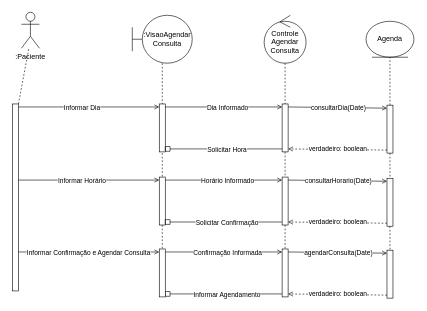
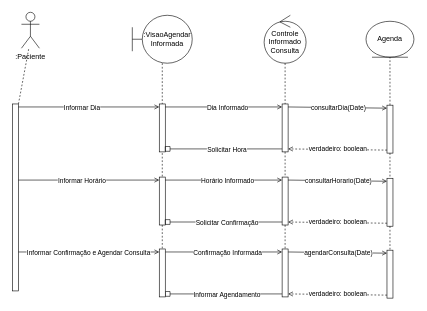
  <mxCell id="0" />
  <mxCell id="1" parent="0" />
  <mxCell id="2" style="rounded=0;orthogonalLoop=1;jettySize=auto;html=1;dashed=1;endArrow=none;endFill=0;textShadow=0;labelBackgroundColor=light-dark(default, #ffffff);" parent="1" source="3" target="4" edge="1"><mxGeometry relative="1" as="geometry" /></mxCell>
  <mxCell id="3" value="" style="html=1;points=[[0,0,0,0,5],[0,1,0,0,-5],[1,0,0,0,5],[1,1,0,0,-5]];perimeter=orthogonalPerimeter;outlineConnect=0;targetShapes=umlLifeline;portConstraint=eastwest;newEdgeStyle={&quot;curved&quot;:0,&quot;rounded&quot;:0};" parent="1" vertex="1"><mxGeometry x="20" y="173" width="10" height="312" as="geometry" /></mxCell>
  <mxCell id="4" value="&lt;span style=&quot;&quot;&gt;:Paciente&lt;/span&gt;" style="shape=umlActor;verticalLabelPosition=bottom;verticalAlign=top;html=1;labelBackgroundColor=none;labelBorderColor=none;textShadow=0;whiteSpace=wrap;" parent="1" vertex="1"><mxGeometry x="35" y="20" width="30" height="60" as="geometry" /></mxCell>
- <mxCell id="5" value=":VisaoAgendar&lt;div&gt;Consulta&lt;/div&gt;" style="shape=umlBoundary;whiteSpace=wrap;html=1;" parent="1" vertex="1"><mxGeometry x="220" y="25" width="100" height="80" as="geometry" /></mxCell>
+ <mxCell id="5" value=":VisaoAgendar&lt;div&gt;Informada&lt;/div&gt;" style="shape=umlBoundary;whiteSpace=wrap;html=1;" parent="1" vertex="1"><mxGeometry x="220" y="25" width="100" height="80" as="geometry" /></mxCell>
  <mxCell id="6" value="" style="html=1;points=[[0,0,0,0,5],[0,1,0,0,-5],[1,0,0,0,5],[1,1,0,0,-5]];perimeter=orthogonalPerimeter;outlineConnect=0;targetShapes=umlLifeline;portConstraint=eastwest;newEdgeStyle={&quot;curved&quot;:0,&quot;rounded&quot;:0};" parent="1" vertex="1"><mxGeometry x="265" y="173" width="10" height="80" as="geometry" /></mxCell>
  <mxCell id="7" value="" style="orthogonalLoop=1;jettySize=auto;html=1;rounded=0;endArrow=none;endFill=0;dashed=1;" edge="1" parent="1" source="5" target="6"><mxGeometry width="80" relative="1" as="geometry"><mxPoint x="260" y="95" as="sourcePoint" /><mxPoint x="340" y="95" as="targetPoint" /></mxGeometry></mxCell>
- <mxCell id="8" value="Controle&lt;div&gt;Agendar&lt;div&gt;Consulta&lt;/div&gt;&lt;/div&gt;" style="ellipse;shape=umlControl;whiteSpace=wrap;html=1;" vertex="1" parent="1"><mxGeometry x="440" y="25" width="70" height="80" as="geometry" /></mxCell>
+ <mxCell id="8" value="Controle&lt;div&gt;Informado&lt;div&gt;Consulta&lt;/div&gt;&lt;/div&gt;" style="ellipse;shape=umlControl;whiteSpace=wrap;html=1;" vertex="1" parent="1"><mxGeometry x="440" y="25" width="70" height="80" as="geometry" /></mxCell>
  <mxCell id="9" value="Agenda" style="ellipse;shape=umlEntity;whiteSpace=wrap;html=1;" vertex="1" parent="1"><mxGeometry x="610" y="35" width="80" height="60" as="geometry" /></mxCell>
  <mxCell id="10" value="" style="html=1;points=[[0,0,0,0,5],[0,1,0,0,-5],[1,0,0,0,5],[1,1,0,0,-5]];perimeter=orthogonalPerimeter;outlineConnect=0;targetShapes=umlLifeline;portConstraint=eastwest;newEdgeStyle={&quot;curved&quot;:0,&quot;rounded&quot;:0};" vertex="1" parent="1"><mxGeometry x="470" y="173" width="10" height="80" as="geometry" /></mxCell>
  <mxCell id="11" value="" style="orthogonalLoop=1;jettySize=auto;html=1;rounded=0;endArrow=none;endFill=0;dashed=1;" edge="1" parent="1" source="8" target="10"><mxGeometry width="80" relative="1" as="geometry"><mxPoint x="420" y="125" as="sourcePoint" /><mxPoint x="500" y="125" as="targetPoint" /></mxGeometry></mxCell>
  <mxCell id="12" value="" style="html=1;points=[[0,0,0,0,5],[0,1,0,0,-5],[1,0,0,0,5],[1,1,0,0,-5]];perimeter=orthogonalPerimeter;outlineConnect=0;targetShapes=umlLifeline;portConstraint=eastwest;newEdgeStyle={&quot;curved&quot;:0,&quot;rounded&quot;:0};" vertex="1" parent="1"><mxGeometry x="645" y="175" width="10" height="80" as="geometry" /></mxCell>
  <mxCell id="13" value="" style="edgeStyle=none;orthogonalLoop=1;jettySize=auto;html=1;rounded=0;dashed=1;endArrow=none;endFill=0;" edge="1" parent="1" source="12" target="9"><mxGeometry width="80" relative="1" as="geometry"><mxPoint x="360" y="235" as="sourcePoint" /><mxPoint x="440" y="235" as="targetPoint" /><Array as="points" /></mxGeometry></mxCell>
  <mxCell id="14" value="" style="edgeStyle=none;orthogonalLoop=1;jettySize=auto;html=1;rounded=0;entryX=0;entryY=0;entryDx=0;entryDy=5;entryPerimeter=0;exitX=1;exitY=0;exitDx=0;exitDy=5;exitPerimeter=0;endArrow=open;endFill=0;" edge="1" parent="1" source="3" target="6"><mxGeometry width="80" relative="1" as="geometry"><mxPoint x="180" y="215" as="sourcePoint" /><mxPoint x="260" y="215" as="targetPoint" /><Array as="points" /></mxGeometry></mxCell>
  <mxCell id="15" value="Informar Dia" style="edgeLabel;html=1;align=center;verticalAlign=middle;resizable=0;points=[];" vertex="1" connectable="0" parent="14"><mxGeometry x="-0.248" relative="1" as="geometry"><mxPoint x="17" as="offset" /></mxGeometry></mxCell>
  <mxCell id="16" value="" style="edgeStyle=none;orthogonalLoop=1;jettySize=auto;html=1;rounded=0;entryX=0;entryY=0;entryDx=0;entryDy=5;entryPerimeter=0;exitX=1;exitY=0;exitDx=0;exitDy=5;exitPerimeter=0;endArrow=open;endFill=0;" edge="1" parent="1" source="6" target="10"><mxGeometry width="80" relative="1" as="geometry"><mxPoint x="285" y="187" as="sourcePoint" /><mxPoint x="440" y="185" as="targetPoint" /><Array as="points" /></mxGeometry></mxCell>
  <mxCell id="17" value="Dia Informado" style="edgeLabel;html=1;align=center;verticalAlign=middle;resizable=0;points=[];" vertex="1" connectable="0" parent="16"><mxGeometry x="-0.248" relative="1" as="geometry"><mxPoint x="30" as="offset" /></mxGeometry></mxCell>
  <mxCell id="18" value="" style="edgeStyle=none;orthogonalLoop=1;jettySize=auto;html=1;rounded=0;entryX=0;entryY=0;entryDx=0;entryDy=5;entryPerimeter=0;exitX=1;exitY=0;exitDx=0;exitDy=5;exitPerimeter=0;endArrow=open;endFill=0;" edge="1" parent="1" source="10" target="12"><mxGeometry width="80" relative="1" as="geometry"><mxPoint x="490" y="205" as="sourcePoint" /><mxPoint x="685" y="205" as="targetPoint" /><Array as="points" /></mxGeometry></mxCell>
  <mxCell id="19" value="consultarDia(Date)" style="edgeLabel;html=1;align=center;verticalAlign=middle;resizable=0;points=[];" vertex="1" connectable="0" parent="18"><mxGeometry x="-0.248" relative="1" as="geometry"><mxPoint x="22" as="offset" /></mxGeometry></mxCell>
  <mxCell id="20" value="" style="edgeStyle=none;orthogonalLoop=1;jettySize=auto;html=1;rounded=0;entryX=1;entryY=1;entryDx=0;entryDy=-5;entryPerimeter=0;exitX=0;exitY=1;exitDx=0;exitDy=-5;exitPerimeter=0;endArrow=open;endFill=0;dashed=1;" edge="1" parent="1" source="12" target="10"><mxGeometry width="80" relative="1" as="geometry"><mxPoint x="540" y="215" as="sourcePoint" /><mxPoint x="620" y="215" as="targetPoint" /><Array as="points" /></mxGeometry></mxCell>
  <mxCell id="21" value="verdadeiro: boolean" style="edgeLabel;html=1;align=center;verticalAlign=middle;resizable=0;points=[];" vertex="1" connectable="0" parent="20"><mxGeometry x="0.172" y="2" relative="1" as="geometry"><mxPoint x="15" y="-3" as="offset" /></mxGeometry></mxCell>
  <mxCell id="22" value="" style="edgeStyle=none;orthogonalLoop=1;jettySize=auto;html=1;rounded=0;entryX=1;entryY=1;entryDx=0;entryDy=-5;entryPerimeter=0;exitX=0;exitY=1;exitDx=0;exitDy=-5;exitPerimeter=0;endArrow=box;endFill=0;" edge="1" parent="1" source="10" target="6"><mxGeometry width="80" relative="1" as="geometry"><mxPoint x="285" y="188" as="sourcePoint" /><mxPoint x="480" y="188" as="targetPoint" /><Array as="points" /></mxGeometry></mxCell>
  <mxCell id="23" value="Solicitar Hora" style="edgeLabel;html=1;align=center;verticalAlign=middle;resizable=0;points=[];" vertex="1" connectable="0" parent="22"><mxGeometry x="-0.248" relative="1" as="geometry"><mxPoint x="-20" as="offset" /></mxGeometry></mxCell>
  <mxCell id="24" value="" style="html=1;points=[[0,0,0,0,5],[0,1,0,0,-5],[1,0,0,0,5],[1,1,0,0,-5]];perimeter=orthogonalPerimeter;outlineConnect=0;targetShapes=umlLifeline;portConstraint=eastwest;newEdgeStyle={&quot;curved&quot;:0,&quot;rounded&quot;:0};" vertex="1" parent="1"><mxGeometry x="265" y="295" width="10" height="80" as="geometry" /></mxCell>
  <mxCell id="25" value="" style="html=1;points=[[0,0,0,0,5],[0,1,0,0,-5],[1,0,0,0,5],[1,1,0,0,-5]];perimeter=orthogonalPerimeter;outlineConnect=0;targetShapes=umlLifeline;portConstraint=eastwest;newEdgeStyle={&quot;curved&quot;:0,&quot;rounded&quot;:0};" vertex="1" parent="1"><mxGeometry x="470" y="295" width="10" height="80" as="geometry" /></mxCell>
  <mxCell id="26" value="" style="html=1;points=[[0,0,0,0,5],[0,1,0,0,-5],[1,0,0,0,5],[1,1,0,0,-5]];perimeter=orthogonalPerimeter;outlineConnect=0;targetShapes=umlLifeline;portConstraint=eastwest;newEdgeStyle={&quot;curved&quot;:0,&quot;rounded&quot;:0};" vertex="1" parent="1"><mxGeometry x="645" y="297" width="10" height="80" as="geometry" /></mxCell>
  <mxCell id="27" value="" style="edgeStyle=none;orthogonalLoop=1;jettySize=auto;html=1;rounded=0;entryX=0;entryY=0;entryDx=0;entryDy=5;entryPerimeter=0;exitX=1;exitY=0;exitDx=0;exitDy=5;exitPerimeter=0;endArrow=open;endFill=0;" edge="1" source="24" target="25" parent="1"><mxGeometry width="80" relative="1" as="geometry"><mxPoint x="285" y="309" as="sourcePoint" /><mxPoint x="440" y="307" as="targetPoint" /><Array as="points" /></mxGeometry></mxCell>
  <mxCell id="28" value="Horário Informado" style="edgeLabel;html=1;align=center;verticalAlign=middle;resizable=0;points=[];" vertex="1" connectable="0" parent="27"><mxGeometry x="-0.248" relative="1" as="geometry"><mxPoint x="30" as="offset" /></mxGeometry></mxCell>
  <mxCell id="29" value="" style="edgeStyle=none;orthogonalLoop=1;jettySize=auto;html=1;rounded=0;entryX=0;entryY=0;entryDx=0;entryDy=5;entryPerimeter=0;exitX=1;exitY=0;exitDx=0;exitDy=5;exitPerimeter=0;endArrow=open;endFill=0;" edge="1" source="25" target="26" parent="1"><mxGeometry width="80" relative="1" as="geometry"><mxPoint x="490" y="327" as="sourcePoint" /><mxPoint x="685" y="327" as="targetPoint" /><Array as="points" /></mxGeometry></mxCell>
  <mxCell id="30" value="consultarHorario(Date)" style="edgeLabel;html=1;align=center;verticalAlign=middle;resizable=0;points=[];" vertex="1" connectable="0" parent="29"><mxGeometry x="-0.248" relative="1" as="geometry"><mxPoint x="22" as="offset" /></mxGeometry></mxCell>
  <mxCell id="31" value="" style="edgeStyle=none;orthogonalLoop=1;jettySize=auto;html=1;rounded=0;entryX=1;entryY=1;entryDx=0;entryDy=-5;entryPerimeter=0;exitX=0;exitY=1;exitDx=0;exitDy=-5;exitPerimeter=0;endArrow=open;endFill=0;dashed=1;" edge="1" source="26" target="25" parent="1"><mxGeometry width="80" relative="1" as="geometry"><mxPoint x="540" y="337" as="sourcePoint" /><mxPoint x="620" y="337" as="targetPoint" /><Array as="points" /></mxGeometry></mxCell>
  <mxCell id="32" value="verdadeiro: boolean" style="edgeLabel;html=1;align=center;verticalAlign=middle;resizable=0;points=[];" vertex="1" connectable="0" parent="31"><mxGeometry x="0.172" y="2" relative="1" as="geometry"><mxPoint x="15" y="-3" as="offset" /></mxGeometry></mxCell>
  <mxCell id="33" value="" style="edgeStyle=none;orthogonalLoop=1;jettySize=auto;html=1;rounded=0;entryX=1;entryY=1;entryDx=0;entryDy=-5;entryPerimeter=0;exitX=0;exitY=1;exitDx=0;exitDy=-5;exitPerimeter=0;endArrow=box;endFill=0;" edge="1" source="25" target="24" parent="1"><mxGeometry width="80" relative="1" as="geometry"><mxPoint x="285" y="310" as="sourcePoint" /><mxPoint x="480" y="310" as="targetPoint" /><Array as="points" /></mxGeometry></mxCell>
  <mxCell id="34" value="Solicitar Confirmação" style="edgeLabel;html=1;align=center;verticalAlign=middle;resizable=0;points=[];" vertex="1" connectable="0" parent="33"><mxGeometry x="-0.248" relative="1" as="geometry"><mxPoint x="-20" as="offset" /></mxGeometry></mxCell>
  <mxCell id="35" value="" style="edgeStyle=none;orthogonalLoop=1;jettySize=auto;html=1;rounded=0;entryX=0;entryY=0;entryDx=0;entryDy=5;entryPerimeter=0;endArrow=open;endFill=0;" edge="1" parent="1" source="3" target="24"><mxGeometry width="80" relative="1" as="geometry"><mxPoint x="120" y="188" as="sourcePoint" /><mxPoint x="275" y="188" as="targetPoint" /><Array as="points" /></mxGeometry></mxCell>
  <mxCell id="36" value="Informar Horário" style="edgeLabel;html=1;align=center;verticalAlign=middle;resizable=0;points=[];" vertex="1" connectable="0" parent="35"><mxGeometry x="-0.248" relative="1" as="geometry"><mxPoint x="17" as="offset" /></mxGeometry></mxCell>
  <mxCell id="37" value="" style="edgeStyle=none;orthogonalLoop=1;jettySize=auto;html=1;rounded=0;entryX=0;entryY=0;entryDx=0;entryDy=5;entryPerimeter=0;exitX=1;exitY=0;exitDx=0;exitDy=5;exitPerimeter=0;endArrow=open;endFill=0;" edge="1" source="47" target="48" parent="1"><mxGeometry width="80" relative="1" as="geometry"><mxPoint x="285" y="429" as="sourcePoint" /><mxPoint x="440" y="427" as="targetPoint" /><Array as="points" /></mxGeometry></mxCell>
  <mxCell id="38" value="Confirmação Informada" style="edgeLabel;html=1;align=center;verticalAlign=middle;resizable=0;points=[];" vertex="1" connectable="0" parent="37"><mxGeometry x="-0.248" relative="1" as="geometry"><mxPoint x="30" as="offset" /></mxGeometry></mxCell>
  <mxCell id="39" value="" style="edgeStyle=none;orthogonalLoop=1;jettySize=auto;html=1;rounded=0;entryX=0;entryY=0;entryDx=0;entryDy=5;entryPerimeter=0;exitX=1;exitY=0;exitDx=0;exitDy=5;exitPerimeter=0;endArrow=open;endFill=0;" edge="1" source="48" target="49" parent="1"><mxGeometry width="80" relative="1" as="geometry"><mxPoint x="490" y="447" as="sourcePoint" /><mxPoint x="685" y="447" as="targetPoint" /><Array as="points" /></mxGeometry></mxCell>
  <mxCell id="40" value="agendarConsulta(Date)" style="edgeLabel;html=1;align=center;verticalAlign=middle;resizable=0;points=[];" vertex="1" connectable="0" parent="39"><mxGeometry x="-0.248" relative="1" as="geometry"><mxPoint x="22" as="offset" /></mxGeometry></mxCell>
  <mxCell id="41" value="" style="edgeStyle=none;orthogonalLoop=1;jettySize=auto;html=1;rounded=0;entryX=1;entryY=1;entryDx=0;entryDy=-5;entryPerimeter=0;exitX=0;exitY=1;exitDx=0;exitDy=-5;exitPerimeter=0;endArrow=open;endFill=0;dashed=1;" edge="1" source="49" target="48" parent="1"><mxGeometry width="80" relative="1" as="geometry"><mxPoint x="540" y="457" as="sourcePoint" /><mxPoint x="620" y="457" as="targetPoint" /><Array as="points" /></mxGeometry></mxCell>
  <mxCell id="42" value="verdadeiro: boolean" style="edgeLabel;html=1;align=center;verticalAlign=middle;resizable=0;points=[];" vertex="1" connectable="0" parent="41"><mxGeometry x="0.172" y="2" relative="1" as="geometry"><mxPoint x="15" y="-3" as="offset" /></mxGeometry></mxCell>
  <mxCell id="43" value="" style="edgeStyle=none;orthogonalLoop=1;jettySize=auto;html=1;rounded=0;entryX=1;entryY=1;entryDx=0;entryDy=-5;entryPerimeter=0;exitX=0;exitY=1;exitDx=0;exitDy=-5;exitPerimeter=0;endArrow=box;endFill=0;" edge="1" source="48" target="47" parent="1"><mxGeometry width="80" relative="1" as="geometry"><mxPoint x="285" y="430" as="sourcePoint" /><mxPoint x="480" y="430" as="targetPoint" /><Array as="points" /></mxGeometry></mxCell>
  <mxCell id="44" value="Informar Agendamento" style="edgeLabel;html=1;align=center;verticalAlign=middle;resizable=0;points=[];" vertex="1" connectable="0" parent="43"><mxGeometry x="-0.248" relative="1" as="geometry"><mxPoint x="-20" as="offset" /></mxGeometry></mxCell>
  <mxCell id="45" value="" style="edgeStyle=none;orthogonalLoop=1;jettySize=auto;html=1;rounded=0;entryX=0;entryY=0;entryDx=0;entryDy=5;entryPerimeter=0;endArrow=open;endFill=0;" edge="1" target="47" parent="1" source="3"><mxGeometry width="80" relative="1" as="geometry"><mxPoint x="110" y="420" as="sourcePoint" /><mxPoint x="275" y="308" as="targetPoint" /><Array as="points" /></mxGeometry></mxCell>
  <mxCell id="46" value="Informar Confirmação e Agendar Consulta" style="edgeLabel;html=1;align=center;verticalAlign=middle;resizable=0;points=[];" vertex="1" connectable="0" parent="45"><mxGeometry x="-0.248" relative="1" as="geometry"><mxPoint x="28" as="offset" /></mxGeometry></mxCell>
  <mxCell id="47" value="" style="html=1;points=[[0,0,0,0,5],[0,1,0,0,-5],[1,0,0,0,5],[1,1,0,0,-5]];perimeter=orthogonalPerimeter;outlineConnect=0;targetShapes=umlLifeline;portConstraint=eastwest;newEdgeStyle={&quot;curved&quot;:0,&quot;rounded&quot;:0};" vertex="1" parent="1"><mxGeometry x="265" y="415" width="10" height="80" as="geometry" /></mxCell>
  <mxCell id="48" value="" style="html=1;points=[[0,0,0,0,5],[0,1,0,0,-5],[1,0,0,0,5],[1,1,0,0,-5]];perimeter=orthogonalPerimeter;outlineConnect=0;targetShapes=umlLifeline;portConstraint=eastwest;newEdgeStyle={&quot;curved&quot;:0,&quot;rounded&quot;:0};" vertex="1" parent="1"><mxGeometry x="470" y="415" width="10" height="80" as="geometry" /></mxCell>
  <mxCell id="49" value="" style="html=1;points=[[0,0,0,0,5],[0,1,0,0,-5],[1,0,0,0,5],[1,1,0,0,-5]];perimeter=orthogonalPerimeter;outlineConnect=0;targetShapes=umlLifeline;portConstraint=eastwest;newEdgeStyle={&quot;curved&quot;:0,&quot;rounded&quot;:0};" vertex="1" parent="1"><mxGeometry x="645" y="417" width="10" height="80" as="geometry" /></mxCell>
  <mxCell id="50" value="" style="orthogonalLoop=1;jettySize=auto;html=1;rounded=0;endArrow=none;endFill=0;dashed=1;" edge="1" parent="1" target="24"><mxGeometry width="80" relative="1" as="geometry"><mxPoint x="270" y="255" as="sourcePoint" /><mxPoint x="280" y="353" as="targetPoint" /></mxGeometry></mxCell>
  <mxCell id="51" value="" style="orthogonalLoop=1;jettySize=auto;html=1;rounded=0;endArrow=none;endFill=0;dashed=1;" edge="1" parent="1" source="24" target="47"><mxGeometry width="80" relative="1" as="geometry"><mxPoint x="280" y="265" as="sourcePoint" /><mxPoint x="280" y="315" as="targetPoint" /></mxGeometry></mxCell>
  <mxCell id="52" value="" style="orthogonalLoop=1;jettySize=auto;html=1;rounded=0;endArrow=none;endFill=0;dashed=1;" edge="1" parent="1" source="10" target="25"><mxGeometry width="80" relative="1" as="geometry"><mxPoint x="280" y="385" as="sourcePoint" /><mxPoint x="280" y="425" as="targetPoint" /></mxGeometry></mxCell>
  <mxCell id="53" value="" style="orthogonalLoop=1;jettySize=auto;html=1;rounded=0;endArrow=none;endFill=0;dashed=1;" edge="1" parent="1" source="25" target="48"><mxGeometry width="80" relative="1" as="geometry"><mxPoint x="485" y="263" as="sourcePoint" /><mxPoint x="485" y="305" as="targetPoint" /></mxGeometry></mxCell>
  <mxCell id="54" value="" style="orthogonalLoop=1;jettySize=auto;html=1;rounded=0;endArrow=none;endFill=0;dashed=1;" edge="1" parent="1" source="12" target="26"><mxGeometry width="80" relative="1" as="geometry"><mxPoint x="485" y="385" as="sourcePoint" /><mxPoint x="485" y="425" as="targetPoint" /></mxGeometry></mxCell>
  <mxCell id="55" value="" style="orthogonalLoop=1;jettySize=auto;html=1;rounded=0;endArrow=none;endFill=0;dashed=1;" edge="1" parent="1" source="26" target="49"><mxGeometry width="80" relative="1" as="geometry"><mxPoint x="660" y="265" as="sourcePoint" /><mxPoint x="660" y="307" as="targetPoint" /></mxGeometry></mxCell>
